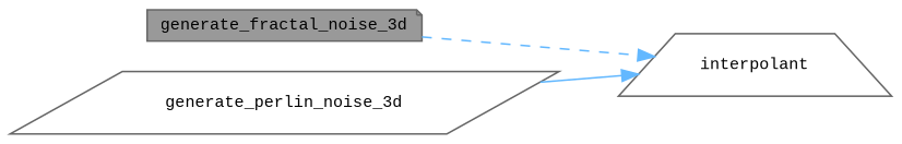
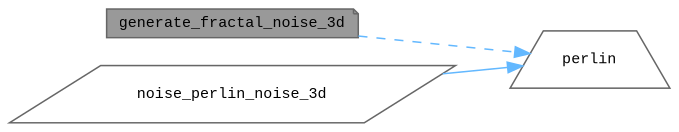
  digraph {
    fontname="Liberation Mono"
    rankdir=LR
    node [color=grey40 fillcolor=white fontname="Liberation Mono" fontsize=10 style=filled]
    edge [color=steelblue1 fontname="Liberation Mono" fontsize=10 labelfontname=Helvetica labelfontsize=10]
    n1 [color=gray40 fillcolor=grey60 fontcolor=black height=0.2 label=generate_fractal_noise_3d shape=note width=0.4]
-   n2 [height=0.2 label=interpolant shape=trapezium width=0.4]
-   n3 [height=0.2 label=generate_perlin_noise_3d shape=parallelogram width=0.4]
+   n2 [height=0.2 label=perlin shape=trapezium width=0.4]
+   n3 [height=0.2 label=noise_perlin_noise_3d shape=parallelogram width=0.4]
    n1 -> n2 [style=dashed]
    n3 -> n2 [style=solid]
  }
